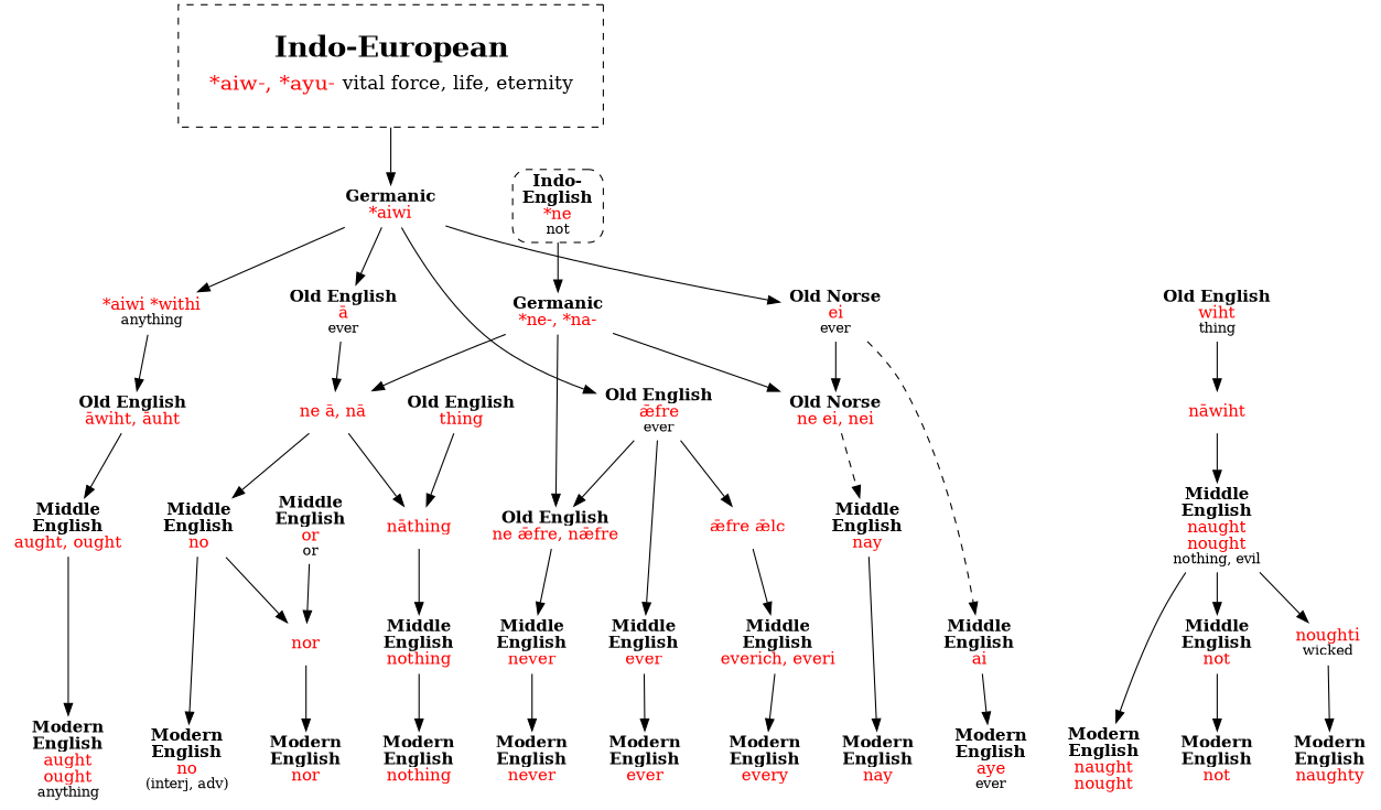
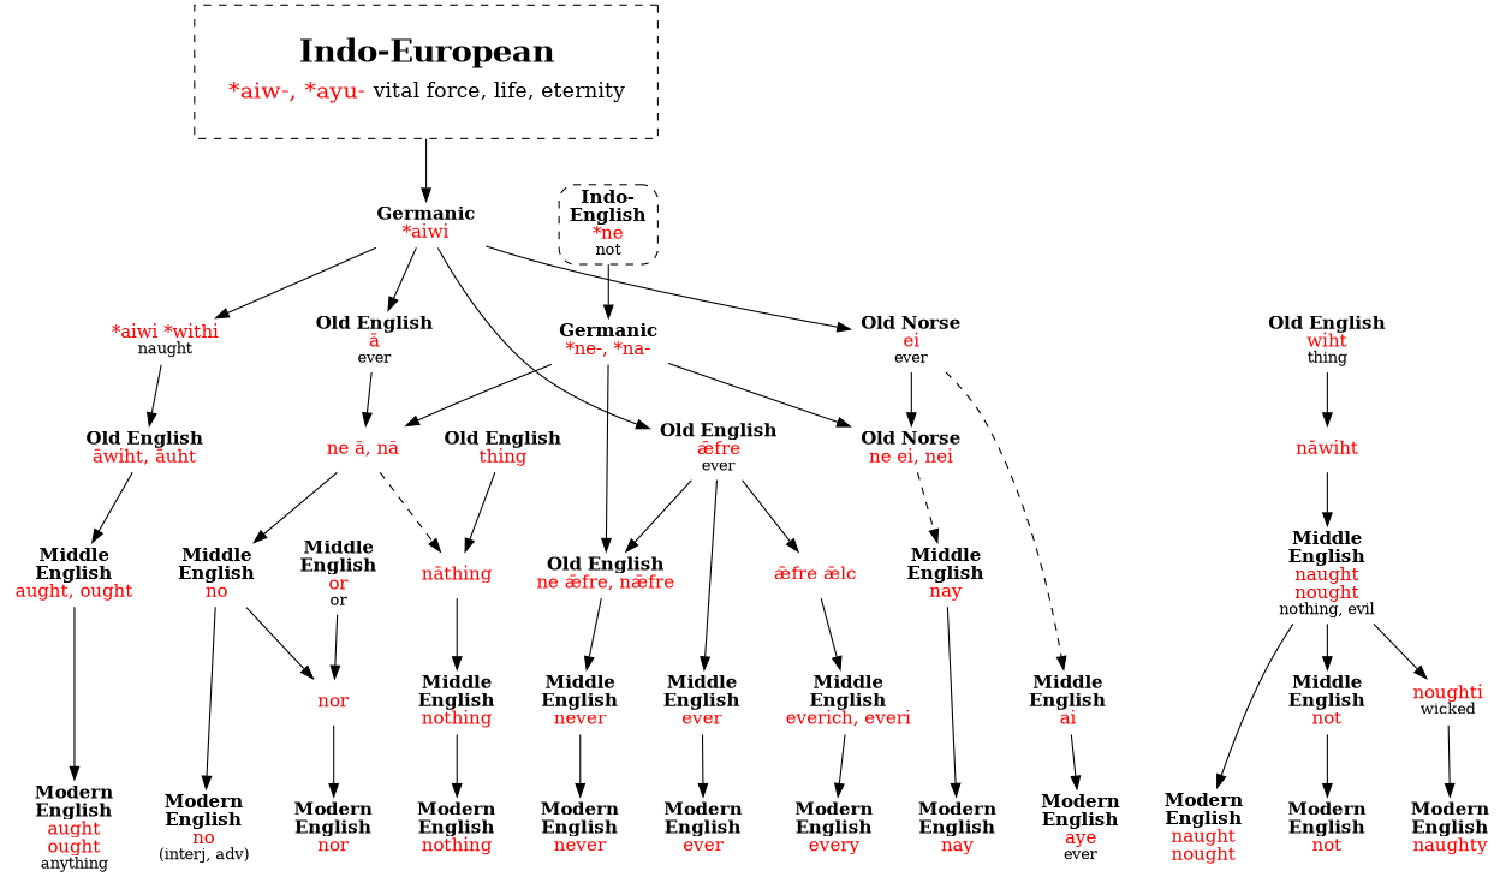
  strict digraph {
    node [shape=none]
    n1 [label=<<b>Modern<br/>English</b><br/><font color="red">aught<br/>ought</font><br/><font point-size="12">anything</font>>]
    n2 [label=<<b>Modern<br/>English</b><br/><font color="red">naught<br/>nought</font>>]
    n3 [label=<<b>Modern<br/>English</b><br/><font color="red">not</font>>]
    n4 [label=<<b>Modern<br/>English</b><br/><font color="red">naughty</font>>]
    n5 [label=<<b>Modern<br/>English</b><br/><font color="red">no</font><br/><font point-size="12">(interj, adv)</font>>]
    n6 [label=<<b>Modern<br/>English</b><br/><font color="red">nor</font>>]
    n7 [label=<<b>Modern<br/>English</b><br/><font color="red">ever</font>>]
    n8 [label=<<b>Modern<br/>English</b><br/><font color="red">every</font>>]
    n9 [label=<<b>Modern<br/>English</b><br/><font color="red">never</font>>]
    n10 [label=<<b>Modern<br/>English</b><br/><font color="red">aye</font><br/><font point-size="12">ever</font>>]
    n11 [label=<<b>Modern<br/>English</b><br/><font color="red">nay</font>>]
    n12 [label=<<b>Modern<br/>English</b><br/><font color="red">nothing</font>>]
    n13 [label=<<table border="0"><tr><td colspan="2"><font point-size="24"><b>Indo-European</b></font></td></tr><tr><td><font point-size="18" color="red">*aiw-, *ayu-</font></td><td><font point-size="16">vital force, life, eternity</font></td></tr></table>> margin=.3 peripheries=1 shape=rect style=dashed]
    n14 [label=<<b>Germanic</b><br/><font color="red">*aiwi</font>>]
-   n15 [label=<<font color="red">*aiwi *withi</font><br/><font point-size="12">anything</font>>]
+   n15 [label=<<font color="red">*aiwi *withi</font><br/><font point-size="12">naught</font>>]
    n16 [label=<<b>Old English</b><br/><font color="red">ā</font><br/><font point-size="12">ever</font>>]
    n17 [label=<<b>Old English</b><br/><font color="red">ǣfre</font><br/><font point-size="12">ever</font>>]
    n18 [label=<<b>Old Norse</b><br/><font color="red">ei</font><br/><font point-size="12">ever</font>>]
    n19 [label=<<b>Old English</b><br/><font color="red">āwiht, āuht</font>>]
    n20 [label=<<font color="red">ne ā, nā</font>>]
    n21 [label=<<b>Old English</b><br/><font color="red">ne ǣfre, nǣfre</font>>]
    n22 [label=<<b>Middle<br/>English</b><br/><font color="red">ever</font>>]
    n23 [label=<<font color="red">ǣfre ǣlc</font>>]
    n24 [label=<<b>Old Norse</b><br/><font color="red">ne ei, nei</font>>]
    n25 [label=<<b>Middle<br/>English</b><br/><font color="red">ai</font>>]
    n26 [label=<<b>Middle<br/>English</b><br/><font color="red">aught, ought</font>>]
    n27 [label=<<b>Old English</b><br/><font color="red">wiht</font><br/><font point-size="12">thing</font>>]
    n28 [label=<<font color="red">nāwiht</font>>]
    n29 [label=<<b>Middle<br/>English</b><br/><font color="red">naught<br/>nought</font><br/><font point-size="12">nothing, evil</font>>]
    n30 [label=<<b>Middle<br/>English</b><br/><font color="red">not</font>>]
    n31 [label=<<font color="red">noughti</font><br/><font point-size="12">wicked</font>>]
    n32 [label=<<b>Middle<br/>English</b><br/><font color="red">no</font>>]
    n33 [label=<<font color="red">nāthing</font>>]
    n34 [label=<<font color="red">nor</font>>]
    n35 [label=<<b>Middle<br/>English</b><br/><font color="red">nothing</font>>]
    n36 [label=<<b>Indo-<br/>English</b><br/><font color="red">*ne</font><br/><font point-size="12">not</font>> shape=box style="dashed,rounded"]
    n37 [label=<<b>Germanic</b><br/><font color="red">*ne-, *na-</font>>]
    n38 [label=<<b>Middle<br/>English</b><br/><font color="red">never</font>>]
    n39 [label=<<b>Middle<br/>English</b><br/><font color="red">nay</font>>]
    n40 [label=<<b>Middle<br/>English</b><br/><font color="red">or</font><br/><font point-size="12">or</font>>]
    n41 [label=<<b>Middle<br/>English</b><br/><font color="red">everich, everi</font>>]
    n42 [label=<<b>Old English</b><br/><font color="red">thing</font>>]
    subgraph sub_1 {
      rank=sink
      n1
      n2
      n3
      n4
      n5
      n6
      n7
      n8
      n9
      n10
      n11
      n12
    }
    n13 -> n14
    n14 -> n15
    n14 -> n16
    n14 -> n17
    n14 -> n18
    n15 -> n19
    n16 -> n20
    n17 -> n21
    n17 -> n22
    n17 -> n23
    n18 -> n24
    n18 -> n25 [style=dashed]
    n19 -> n26
    n20 -> n32
-   n20 -> n33
+   n20 -> n33 [style=dashed]
    n21 -> n38
    n22 -> n7
    n23 -> n41
    n24 -> n39 [style=dashed]
    n25 -> n10
    n26 -> n1
    n27 -> n28
    n28 -> n29
    n29 -> n2
    n29 -> n30
    n29 -> n31
    n30 -> n3
    n31 -> n4
    n32 -> n5
    n32 -> n34
    n33 -> n35
    n34 -> n6
    n35 -> n12
    n36 -> n37
    n37 -> n20
    n37 -> n21
    n37 -> n24
    n38 -> n9
    n39 -> n11
    n40 -> n34
    n41 -> n8
    n42 -> n33
  }
